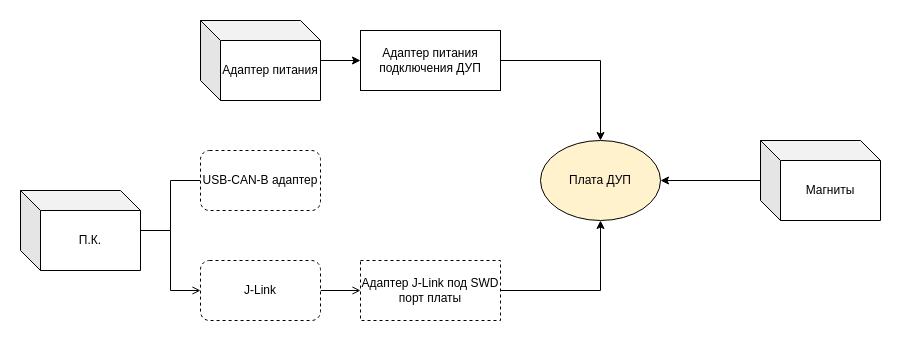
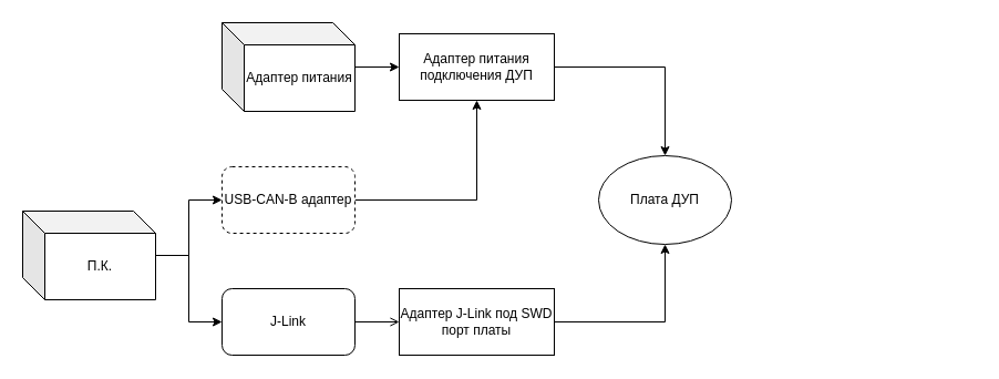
  <mxCell id="0" />
  <mxCell id="1" parent="0" />
- <mxCell id="2" style="edgeStyle=orthogonalEdgeStyle;rounded=0;orthogonalLoop=1;jettySize=auto;html=1;endArrow=none;" parent="1" source="4" target="6" edge="1"><mxGeometry relative="1" as="geometry" /></mxCell>
- <mxCell id="3" style="edgeStyle=orthogonalEdgeStyle;rounded=0;orthogonalLoop=1;jettySize=auto;html=1;endArrow=open;" parent="1" source="4" target="8" edge="1"><mxGeometry relative="1" as="geometry" /></mxCell>
+ <mxCell id="2" style="edgeStyle=orthogonalEdgeStyle;rounded=0;orthogonalLoop=1;jettySize=auto;html=1;" parent="1" source="4" target="6" edge="1"><mxGeometry relative="1" as="geometry" /></mxCell>
+ <mxCell id="3" style="edgeStyle=orthogonalEdgeStyle;rounded=0;orthogonalLoop=1;jettySize=auto;html=1;" parent="1" source="4" target="8" edge="1"><mxGeometry relative="1" as="geometry" /></mxCell>
  <mxCell id="4" value="П.К." style="shape=cube;whiteSpace=wrap;html=1;boundedLbl=1;backgroundOutline=1;darkOpacity=0.05;darkOpacity2=0.1;" parent="1" vertex="1"><mxGeometry x="20" y="190" width="120" height="80" as="geometry" /></mxCell>
+ <mxCell id="5" style="edgeStyle=orthogonalEdgeStyle;rounded=0;orthogonalLoop=1;jettySize=auto;html=1;entryX=0.5;entryY=1;entryDx=0;entryDy=0;" parent="1" source="6" target="13" edge="1"><mxGeometry relative="1" as="geometry" /></mxCell>
  <mxCell id="6" value="USB-CAN-B адаптер" style="rounded=1;whiteSpace=wrap;html=1;dashed=1;" parent="1" vertex="1"><mxGeometry x="200" y="150" width="120" height="60" as="geometry" /></mxCell>
  <mxCell id="7" style="edgeStyle=orthogonalEdgeStyle;rounded=0;orthogonalLoop=1;jettySize=auto;html=1;entryX=0;entryY=0.5;entryDx=0;entryDy=0;endArrow=open;" parent="1" source="8" target="10" edge="1"><mxGeometry relative="1" as="geometry" /></mxCell>
- <mxCell id="8" value="J-Link" style="rounded=1;whiteSpace=wrap;html=1;dashed=1;" parent="1" vertex="1"><mxGeometry x="200" y="260" width="120" height="60" as="geometry" /></mxCell>
+ <mxCell id="8" value="J-Link" style="rounded=1;whiteSpace=wrap;html=1;" parent="1" vertex="1"><mxGeometry x="200" y="260" width="120" height="60" as="geometry" /></mxCell>
  <mxCell id="9" style="edgeStyle=orthogonalEdgeStyle;rounded=0;orthogonalLoop=1;jettySize=auto;html=1;" parent="1" source="10" target="11" edge="1"><mxGeometry relative="1" as="geometry" /></mxCell>
- <mxCell id="10" value="Адаптер J-Link под SWD порт платы" style="rounded=0;whiteSpace=wrap;html=1;dashed=1;" parent="1" vertex="1"><mxGeometry x="360" y="260" width="140" height="60" as="geometry" /></mxCell>
- <mxCell id="11" value="Плата ДУП" style="ellipse;whiteSpace=wrap;html=1;fillColor=#fff2cc;" parent="1" vertex="1"><mxGeometry x="540" y="140" width="120" height="80" as="geometry" /></mxCell>
+ <mxCell id="10" value="Адаптер J-Link под SWD порт платы" style="rounded=0;whiteSpace=wrap;html=1;" parent="1" vertex="1"><mxGeometry x="360" y="260" width="140" height="60" as="geometry" /></mxCell>
+ <mxCell id="11" value="Плата ДУП" style="ellipse;whiteSpace=wrap;html=1;" parent="1" vertex="1"><mxGeometry x="540" y="140" width="120" height="80" as="geometry" /></mxCell>
  <mxCell id="12" style="edgeStyle=orthogonalEdgeStyle;rounded=0;orthogonalLoop=1;jettySize=auto;html=1;" parent="1" source="13" target="11" edge="1"><mxGeometry relative="1" as="geometry" /></mxCell>
  <mxCell id="13" value="Адаптер питания подключения ДУП" style="rounded=0;whiteSpace=wrap;html=1;" parent="1" vertex="1"><mxGeometry x="360" y="30" width="140" height="60" as="geometry" /></mxCell>
  <mxCell id="14" style="edgeStyle=orthogonalEdgeStyle;rounded=0;orthogonalLoop=1;jettySize=auto;html=1;entryX=0;entryY=0.5;entryDx=0;entryDy=0;" parent="1" source="15" target="13" edge="1"><mxGeometry relative="1" as="geometry" /></mxCell>
  <mxCell id="15" value="Адаптер питания" style="shape=cube;whiteSpace=wrap;html=1;boundedLbl=1;backgroundOutline=1;darkOpacity=0.05;darkOpacity2=0.1;" parent="1" vertex="1"><mxGeometry x="200" y="20" width="120" height="80" as="geometry" /></mxCell>
- <mxCell id="16" style="edgeStyle=orthogonalEdgeStyle;rounded=0;orthogonalLoop=1;jettySize=auto;html=1;entryX=1;entryY=0.5;entryDx=0;entryDy=0;" parent="1" source="17" target="11" edge="1"><mxGeometry relative="1" as="geometry" /></mxCell>
- <mxCell id="17" value="Магниты" style="shape=cube;whiteSpace=wrap;html=1;boundedLbl=1;backgroundOutline=1;darkOpacity=0.05;darkOpacity2=0.1;" parent="1" vertex="1"><mxGeometry x="760" y="140" width="120" height="80" as="geometry" /></mxCell>
